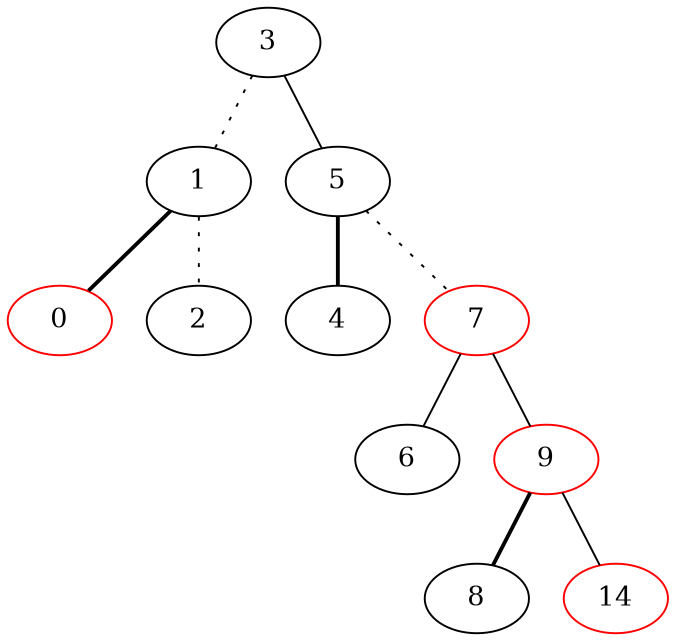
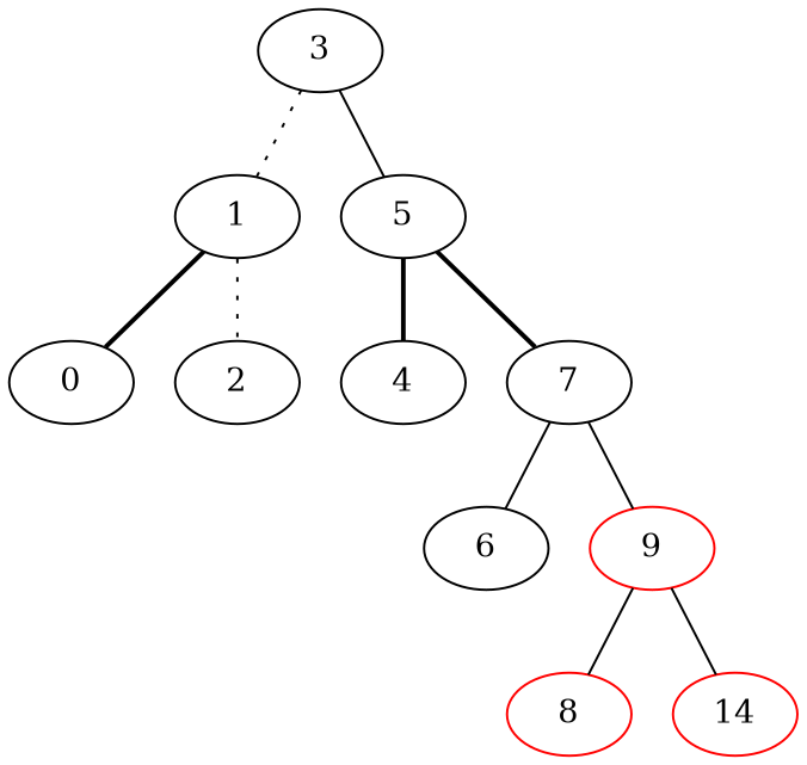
  strict graph {
    node [color=black]
    edge [style=solid]
    3
    1
    5
-   0 [color=red]
+   0
    2
    4
-   7 [color=red]
+   7
    6
    9 [color=red]
-   8
+   8 [color=red]
    n11 [color=red label=14]
    subgraph sub_1 {
      rank=same
      3
    }
    subgraph sub_2 {
      rank=same
      1
      5
    }
    subgraph sub_3 {
      rank=same
      0
      2
      4
      7
    }
    subgraph sub_4 {
      rank=same
      6
      9
    }
    subgraph sub_5 {
      rank=same
      8
      n11
    }
    3 -- 1 [style=dotted]
    3 -- 5
    1 -- 0 [style=bold]
    1 -- 2 [style=dotted]
    5 -- 4 [style=bold]
-   5 -- 7 [style=dotted]
+   5 -- 7 [style=bold]
    7 -- 6
    7 -- 9
-   9 -- 8 [style=bold]
+   9 -- 8
    9 -- n11
  }
